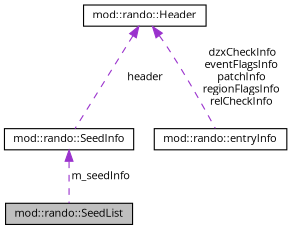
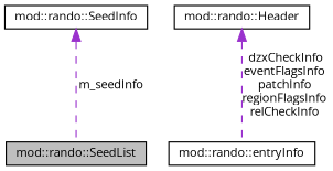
  digraph {
    fontname="Open Sans"
    node [color=black fillcolor=white fontname="Open Sans" fontsize=10 shape=record style=filled]
    edge [color=darkorchid3 dir=back fontname="Open Sans" fontsize=10 labelfontname=Helvetica labelfontsize=10 style=dashed]
    n1 [fillcolor=grey75 fontcolor=black height=0.2 label="mod::rando::SeedList" width=0.4]
    n2 [height=0.2 label="mod::rando::SeedInfo" width=0.4]
    n3 [height=0.2 label="mod::rando::Header" width=0.4]
    n4 [height=0.2 label="mod::rando::entryInfo" width=0.4]
    n2 -> n1 [label=" m_seedInfo"]
-   n3 -> n2 [label=" header"]
    n3 -> n4 [label=" dzxCheckInfo\neventFlagsInfo\npatchInfo\nregionFlagsInfo\nrelCheckInfo"]
  }
